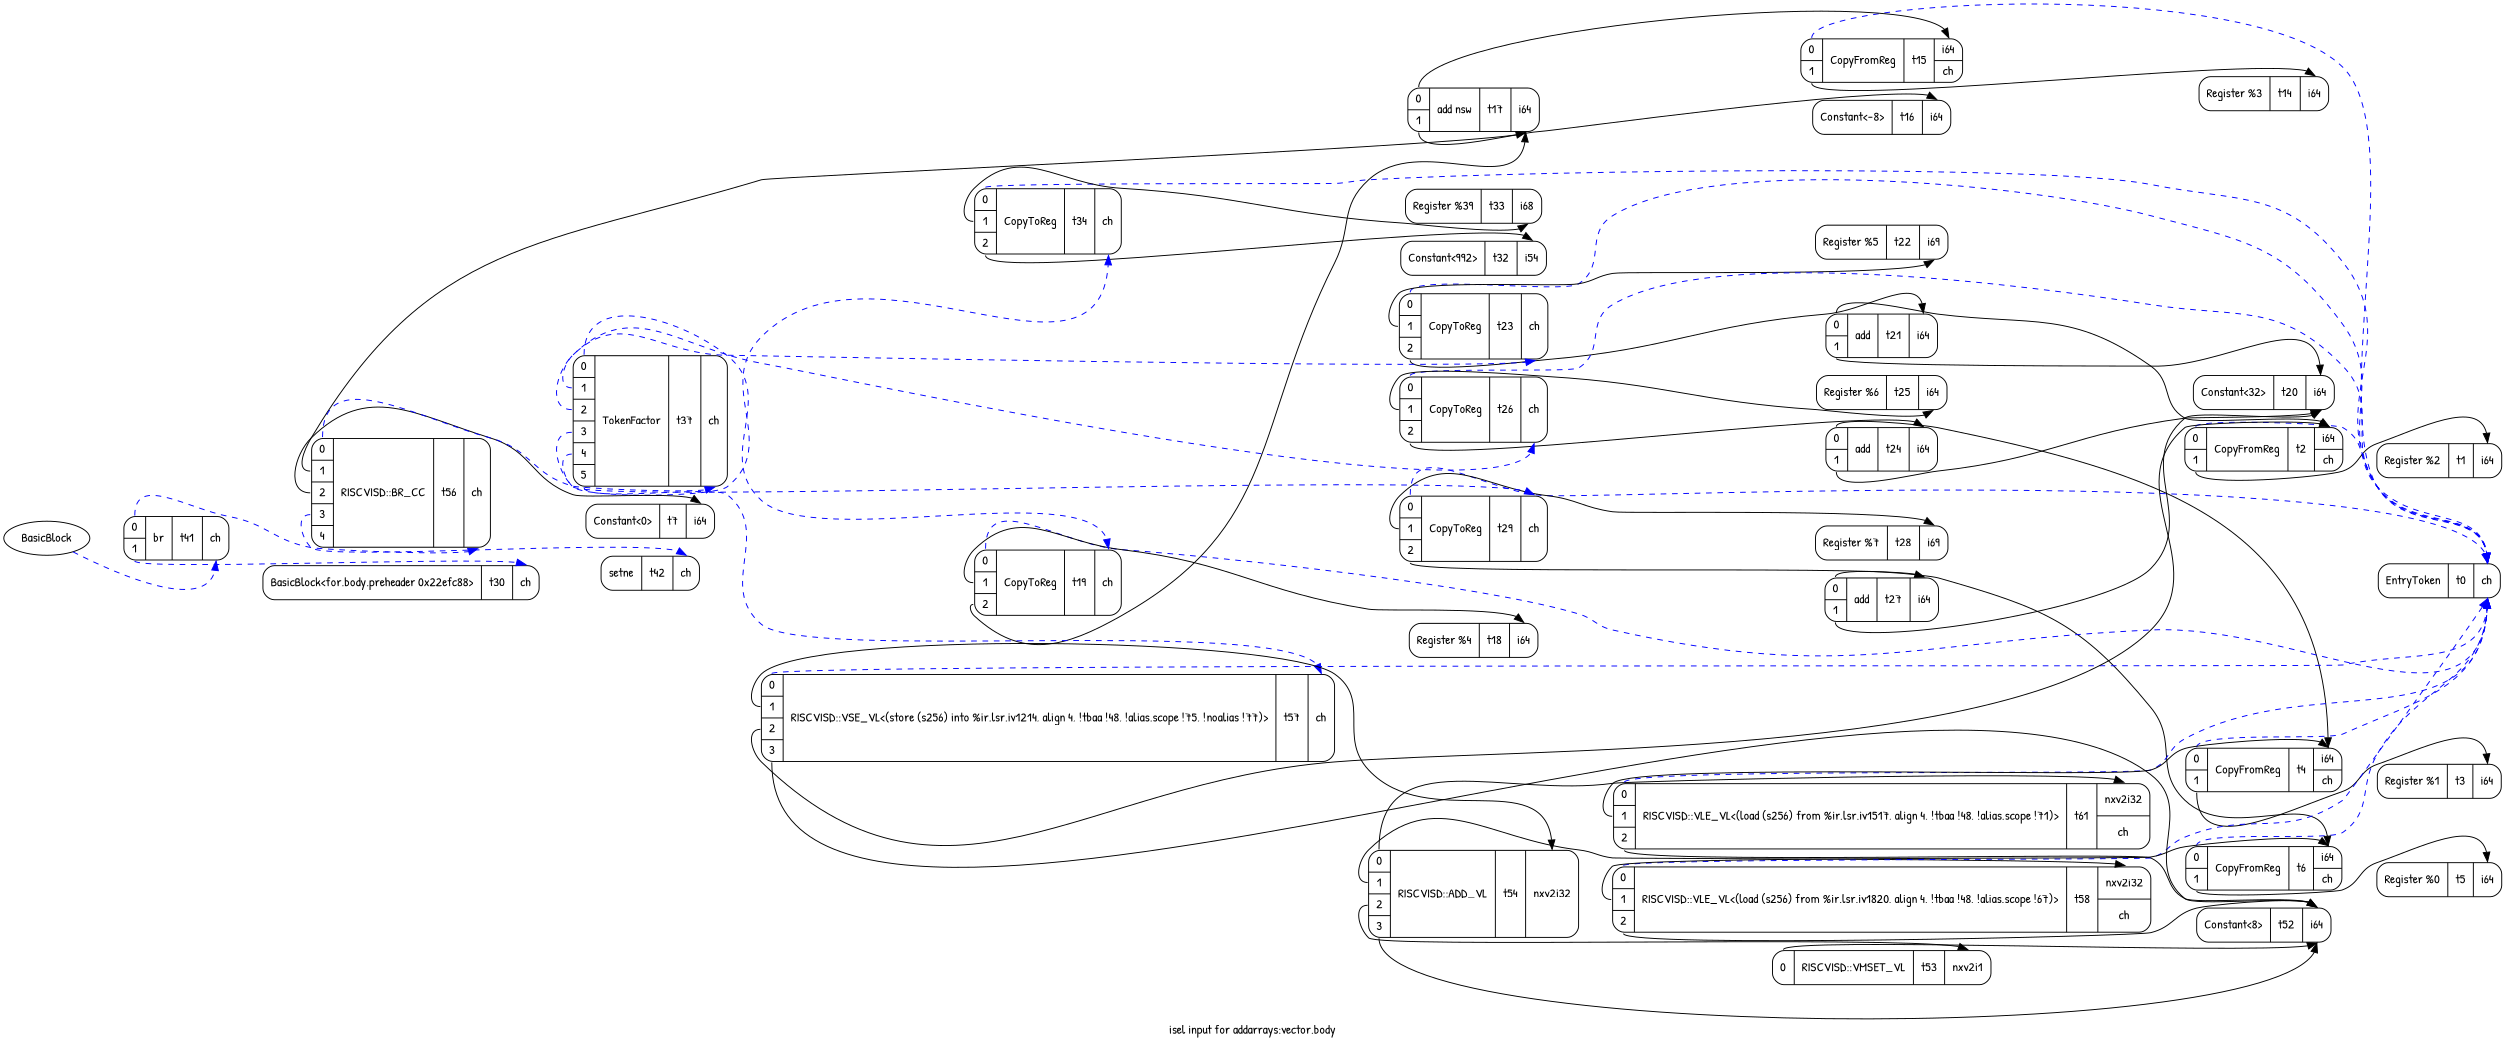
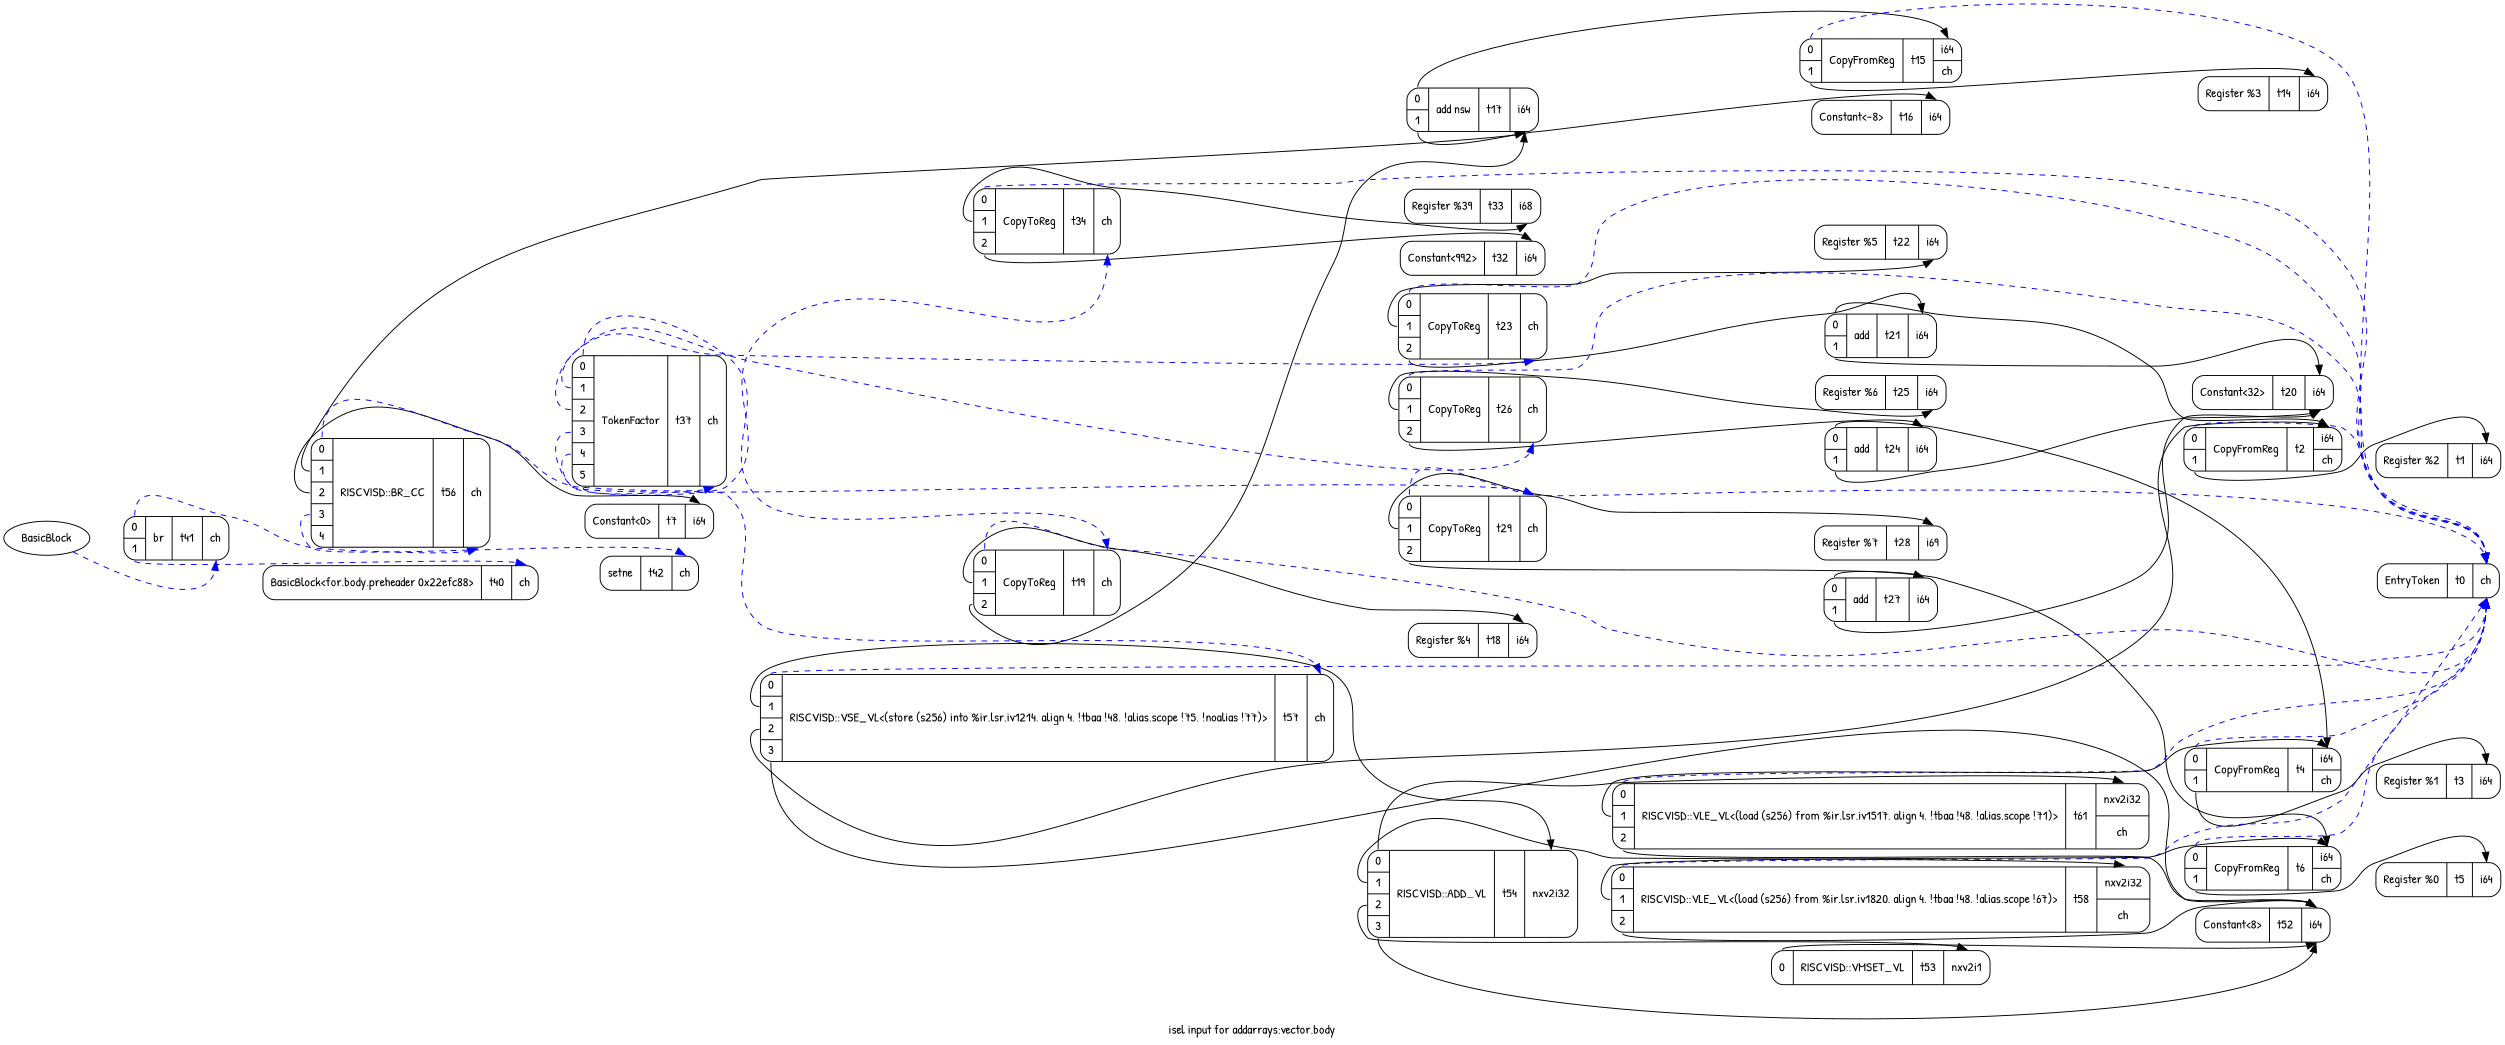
  digraph {
    fontname="Patrick Hand"
    label="isel input for addarrays:vector.body"
    rankdir=LR
    node [fontname="Patrick Hand" shape=Mrecord]
    edge [fontname="Patrick Hand" headport=d0 tailport=s0]
    n1 [label="{EntryToken|t0|{<d0>ch}}"]
    n2 [label="{Register %2|t1|{<d0>i64}}"]
    n3 [label="{Register %1|t3|{<d0>i64}}"]
    n4 [label="{Register %0|t5|{<d0>i64}}"]
    n5 [label="{Constant\<0\>|t7|{<d0>i64}}"]
    n6 [label="{Register %3|t14|{<d0>i64}}"]
    n7 [label="{Constant\<-8\>|t16|{<d0>i64}}"]
    n8 [label="{Register %4|t18|{<d0>i64}}"]
    n9 [label="{Constant\<32\>|t20|{<d0>i64}}"]
-   n10 [label="{Register %5|t22|{<d0>i69}}"]
+   n10 [label="{Register %5|t22|{<d0>i64}}"]
    n11 [label="{Register %6|t25|{<d0>i64}}"]
    n12 [label="{Register %7|t28|{<d0>i69}}"]
-   n13 [label="{Constant\<992\>|t32|{<d0>i54}}"]
+   n13 [label="{Constant\<992\>|t32|{<d0>i64}}"]
    n14 [label="{Register %39|t33|{<d0>i68}}"]
-   n15 [label="{BasicBlock\<for.body.preheader 0x22efc88\>|t30|{<d0>ch}}"]
+   n15 [label="{BasicBlock\<for.body.preheader 0x22efc88\>|t40|{<d0>ch}}"]
    n16 [label="{setne|t42|{<d0>ch}}"]
    n17 [label="{Constant\<8\>|t52|{<d0>i64}}"]
    n18 [label="{{<s0>0|<s1>1}|CopyFromReg|t2|{<d0>i64|<d1>ch}}"]
    n19 [label="{{<s0>0|<s1>1}|CopyFromReg|t4|{<d0>i64|<d1>ch}}"]
    n20 [label="{{<s0>0|<s1>1}|CopyFromReg|t6|{<d0>i64|<d1>ch}}"]
    n21 [label="{{<s0>0|<s1>1}|CopyFromReg|t15|{<d0>i64|<d1>ch}}"]
    n22 [label="{{<s0>0|<s1>1|<s2>2}|CopyToReg|t34|{<d0>ch}}"]
    n23 [label="{{<s0>0}|RISCVISD::VMSET_VL|t53|{<d0>nxv2i1}}"]
    n24 [label="{{<s0>0|<s1>1}|add|t21|{<d0>i64}}"]
    n25 [label="{{<s0>0|<s1>1}|add|t24|{<d0>i64}}"]
    n26 [label="{{<s0>0|<s1>1}|add|t27|{<d0>i64}}"]
    n27 [label="{{<s0>0|<s1>1}|add nsw|t17|{<d0>i64}}"]
    n28 [label="{{<s0>0|<s1>1|<s2>2}|CopyToReg|t23|{<d0>ch}}"]
    n29 [label="{{<s0>0|<s1>1|<s2>2}|CopyToReg|t26|{<d0>ch}}"]
    n30 [label="{{<s0>0|<s1>1|<s2>2}|CopyToReg|t29|{<d0>ch}}"]
    n31 [label="{{<s0>0|<s1>1|<s2>2}|CopyToReg|t19|{<d0>ch}}"]
    n32 [label="{{<s0>0|<s1>1|<s2>2|<s3>3}|RISCVISD::ADD_VL|t54|{<d0>nxv2i32}}"]
    n33 [label="{{<s0>0|<s1>1|<s2>2}|RISCVISD::VLE_VL\<(load (s256) from %ir.lsr.iv1517, align 4, !tbaa !48, !alias.scope !71)\>|t61|{<d0>nxv2i32|<d1>ch}}"]
    n34 [label="{{<s0>0|<s1>1|<s2>2}|RISCVISD::VLE_VL\<(load (s256) from %ir.lsr.iv1820, align 4, !tbaa !48, !alias.scope !67)\>|t58|{<d0>nxv2i32|<d1>ch}}"]
    n35 [label="{{<s0>0|<s1>1|<s2>2|<s3>3|<s4>4|<s5>5}|TokenFactor|t37|{<d0>ch}}"]
    n36 [label="{{<s0>0|<s1>1|<s2>2|<s3>3}|RISCVISD::VSE_VL\<(store (s256) into %ir.lsr.iv1214, align 4, !tbaa !48, !alias.scope !75, !noalias !77)\>|t57|{<d0>ch}}"]
    n37 [label="{{<s0>0|<s1>1}|br|t41|{<d0>ch}}"]
    n38 [label="{{<s0>0|<s1>1|<s2>2|<s3>3|<s4>4}|RISCVISD::BR_CC|t56|{<d0>ch}}"]
    n39 [label=BasicBlock plaintext=circle shape=""]
    n18 -> n1 [color=blue style=dashed]
    n18 -> n2 [tailport=s1]
    n19 -> n1 [color=blue style=dashed]
    n19 -> n3 [tailport=s1]
    n20 -> n1 [color=blue style=dashed]
    n20 -> n4 [tailport=s1]
    n21 -> n1 [color=blue style=dashed]
    n21 -> n6 [tailport=s1]
    n22 -> n1 [color=blue style=dashed]
    n22 -> n13 [tailport=s2]
    n22 -> n14 [tailport=s1]
    n23 -> n17
    n24 -> n9 [tailport=s1]
    n24 -> n18
    n25 -> n9 [tailport=s1]
    n25 -> n19
    n26 -> n9 [tailport=s1]
    n26 -> n20
    n27 -> n7 [tailport=s1]
    n27 -> n21
    n28 -> n1 [color=blue style=dashed]
    n28 -> n10 [tailport=s1]
    n28 -> n24 [tailport=s2]
    n29 -> n1 [color=blue style=dashed]
    n29 -> n11 [tailport=s1]
    n29 -> n25 [tailport=s2]
    n30 -> n1 [color=blue style=dashed]
    n30 -> n12 [tailport=s1]
    n30 -> n26 [tailport=s2]
    n31 -> n1 [color=blue style=dashed]
    n31 -> n8 [tailport=s1]
    n31 -> n27 [tailport=s2]
    n32 -> n17 [tailport=s3]
    n32 -> n23 [tailport=s2]
    n32 -> n33
    n32 -> n34 [tailport=s1]
    n33 -> n1 [color=blue style=dashed]
    n33 -> n17 [tailport=s2]
    n33 -> n19 [tailport=s1]
    n34 -> n1 [color=blue style=dashed]
    n34 -> n17 [tailport=s2]
    n34 -> n20 [tailport=s1]
    n35 -> n22 [color=blue style=dashed tailport=s4]
    n35 -> n28 [color=blue style=dashed tailport=s1]
    n35 -> n29 [color=blue style=dashed tailport=s2]
    n35 -> n30 [color=blue style=dashed tailport=s3]
    n35 -> n31 [color=blue style=dashed]
    n35 -> n36 [color=blue style=dashed tailport=s5]
    n36 -> n1 [color=blue style=dashed]
    n36 -> n17 [tailport=s3]
    n36 -> n18 [tailport=s2]
    n36 -> n32 [tailport=s1]
    n37 -> n15 [color=blue style=dashed tailport=s1]
    n37 -> n38 [color=blue style=dashed]
    n38 -> n5 [tailport=s2]
    n38 -> n16 [color=blue style=dashed tailport=s3]
    n38 -> n27 [tailport=s1]
    n38 -> n35 [color=blue style=dashed]
    n39 -> n37 [color=blue style=dashed]
  }
